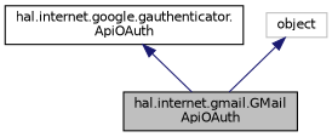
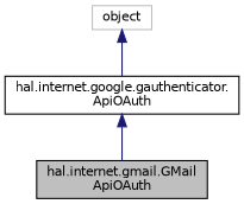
  digraph {
    node [color=black fillcolor=white fontname=Helvetica fontsize=10 shape=record style=filled]
    edge [color=midnightblue dir=back fontname=Helvetica fontsize=10 labelfontname=Helvetica labelfontsize=10 style=solid]
    n1 [fillcolor=grey75 fontcolor=black height=0.2 label="hal.internet.gmail.GMail\lApiOAuth" width=0.4]
    n2 [height=0.2 label="hal.internet.google.gauthenticator.\lApiOAuth" width=0.4]
    n3 [color=grey75 height=0.2 label=object width=0.4]
    n2 -> n1
-   n3 -> n1
+   n3 -> n2
  }
